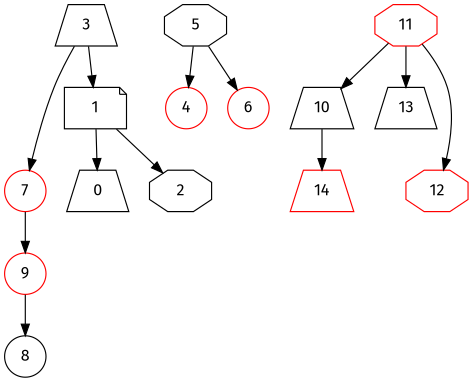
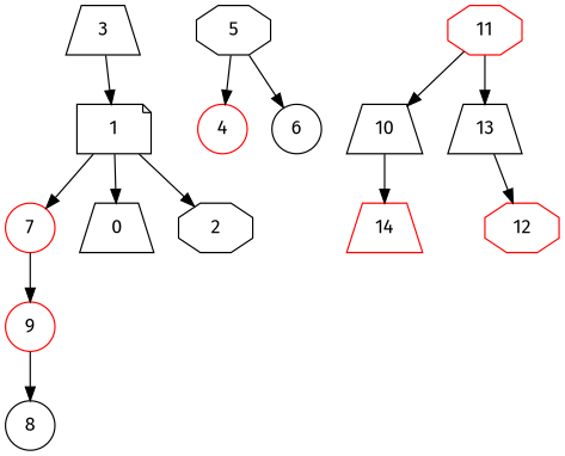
  digraph {
    fontname="Fira Sans"
    node [color=black fontname="Fira Sans" shape=trapezium]
    edge [fontname="Fira Sans"]
    1 [shape=note]
    3
    7 [color=red shape=circle]
    0
    2 [shape=octagon]
    9 [color=red shape=circle]
    5 [shape=octagon]
    4 [color=red shape=circle]
-   6 [color=red shape=circle]
+   6 [shape=circle]
    8 [shape=circle]
    11 [color=red shape=octagon]
    10
    13
    14 [color=red]
    12 [color=red shape=octagon]
    1 -> 0
    1 -> 2
    3 -> 1
-   3 -> 7
+   1 -> 7
    7 -> 9
    9 -> 8
    5 -> 4
    5 -> 6
    11 -> 10
    11 -> 13
    10 -> 14
-   11 -> 12
+   13 -> 12
  }
